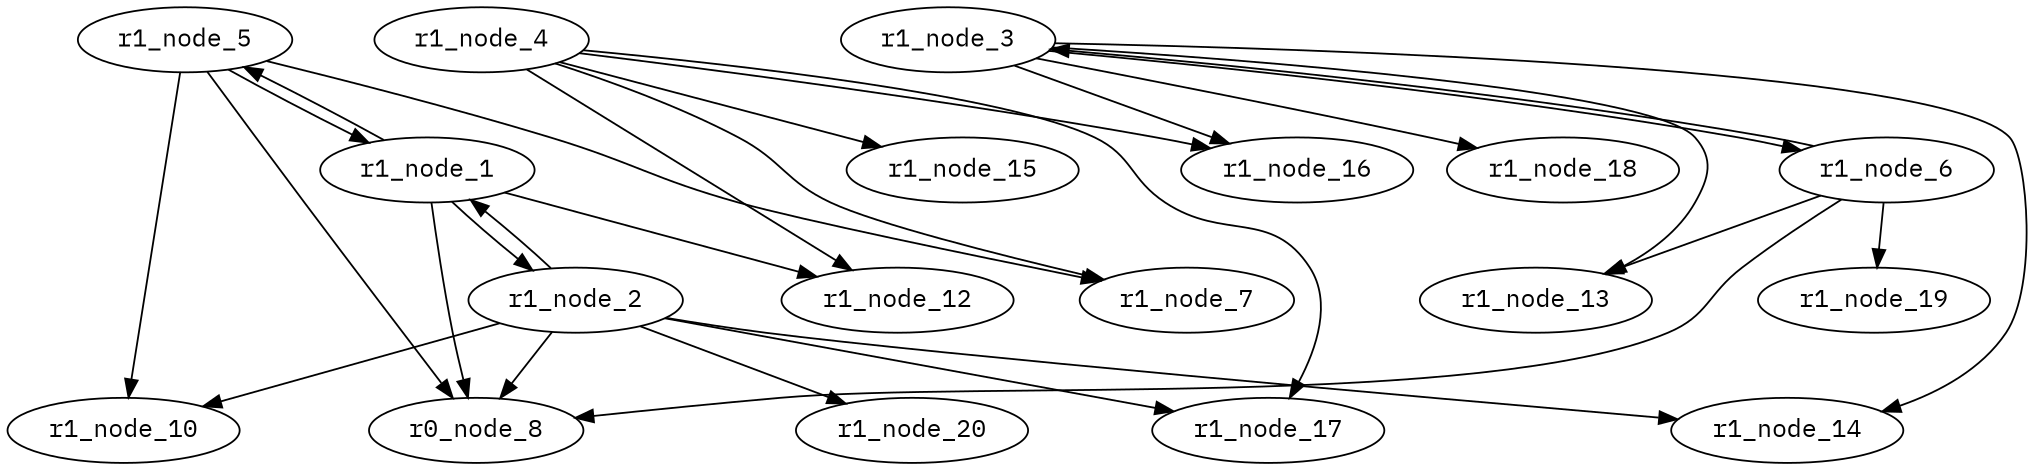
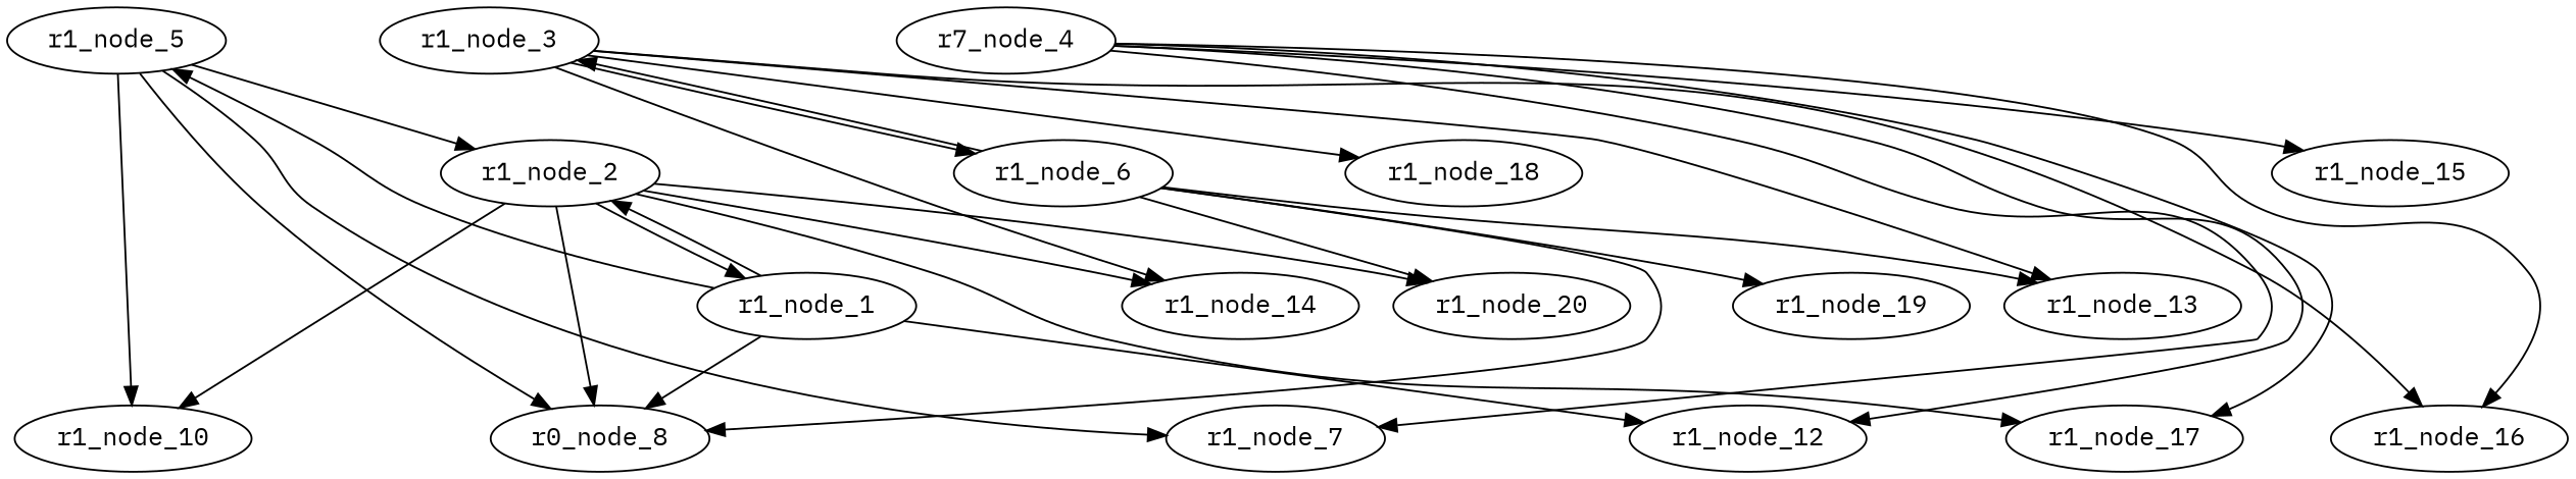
  strict digraph {
    fontname="IBM Plex Mono"
    node [fontname="IBM Plex Mono" weight=0]
    edge [fontname="IBM Plex Mono" weight=0]
    r1_node_5
    r1_node_10
    r1_node_7
    n4 [label=r0_node_8]
    r1_node_1
    r1_node_12
    r1_node_2
    r1_node_17
    r1_node_14
    r1_node_20
    r1_node_3
    r1_node_13
    r1_node_18
    r1_node_6
    r1_node_16
    r1_node_19
-   r1_node_4
+   r1_node_4 [label=r7_node_4]
    r1_node_15
    r1_node_5 -> r1_node_10
    r1_node_5 -> r1_node_7
    r1_node_5 -> n4
-   r1_node_5 -> r1_node_1
+   r1_node_5 -> r1_node_2
    r1_node_1 -> r1_node_5
    r1_node_1 -> n4
    r1_node_1 -> r1_node_12
    r1_node_1 -> r1_node_2
    r1_node_2 -> r1_node_10
    r1_node_2 -> n4
    r1_node_2 -> r1_node_1
    r1_node_2 -> r1_node_17
    r1_node_2 -> r1_node_14
    r1_node_2 -> r1_node_20
    r1_node_3 -> r1_node_14
    r1_node_3 -> r1_node_13
    r1_node_3 -> r1_node_18
    r1_node_3 -> r1_node_6
    r1_node_3 -> r1_node_16
    r1_node_6 -> n4
+   r1_node_6 -> r1_node_20
    r1_node_6 -> r1_node_3
    r1_node_6 -> r1_node_13
    r1_node_6 -> r1_node_19
    r1_node_4 -> r1_node_7
    r1_node_4 -> r1_node_12
    r1_node_4 -> r1_node_17
    r1_node_4 -> r1_node_16
    r1_node_4 -> r1_node_15
  }
